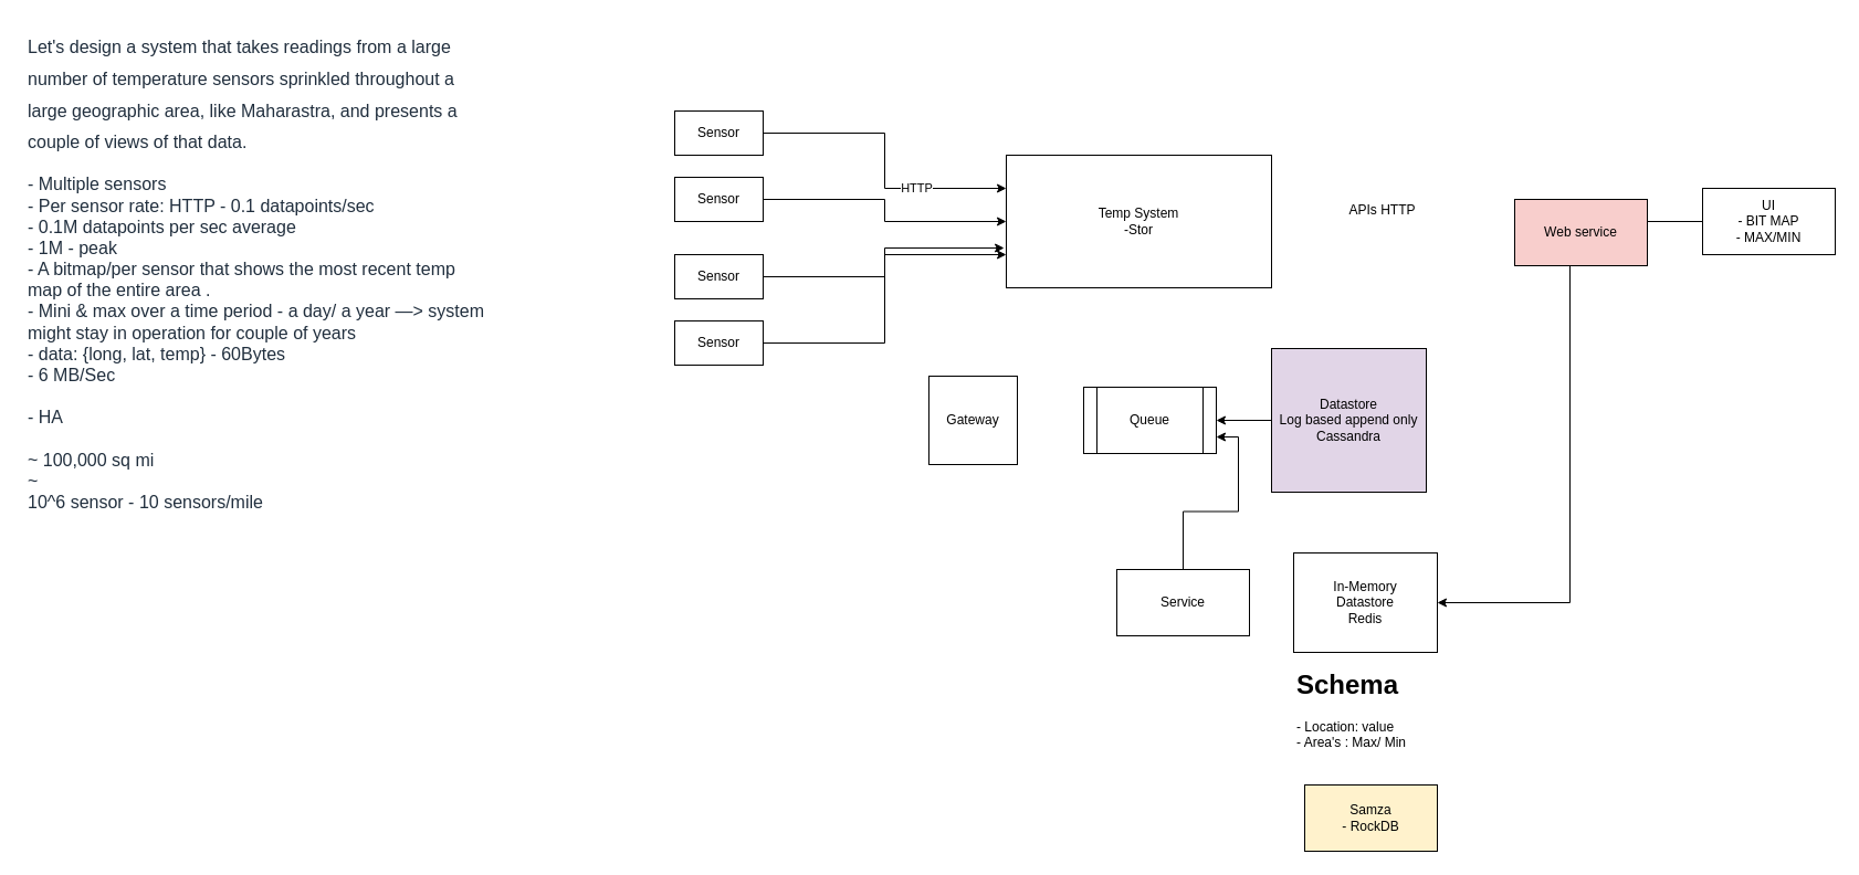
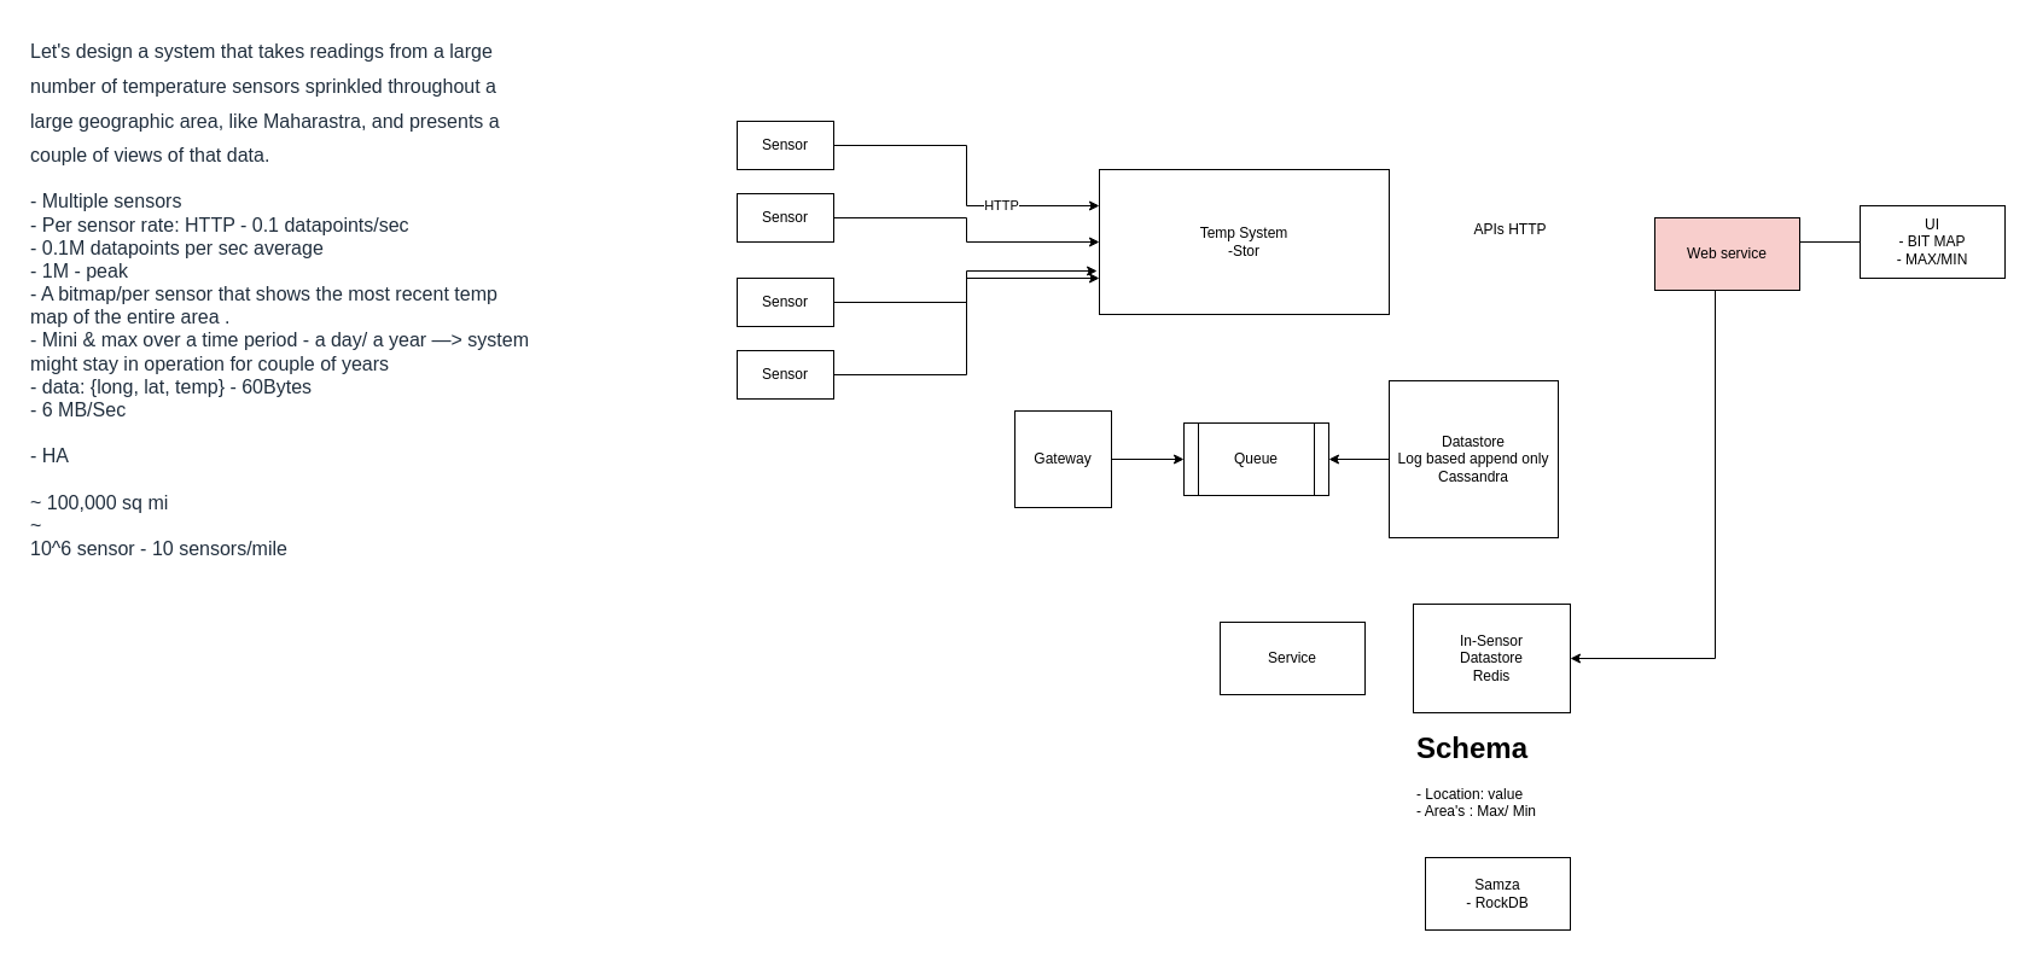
  <mxCell id="0" />
  <mxCell id="1" parent="0" />
  <mxCell id="2" value="&lt;h1&gt;&lt;span style=&quot;color: rgb(33 , 47 , 62) ; font-family: &amp;#34;ember&amp;#34; , , &amp;#34;blinkmacsystemfont&amp;#34; , &amp;#34;segoe ui&amp;#34; , &amp;#34;roboto&amp;#34; , &amp;#34;oxygen&amp;#34; , &amp;#34;ubuntu&amp;#34; , &amp;#34;cantarell&amp;#34; , &amp;#34;open sans&amp;#34; , &amp;#34;helvetica neue&amp;#34; , sans-serif ; font-size: 16px ; font-weight: 400&quot;&gt;Let's design a system that takes readings from a large number of temperature sensors sprinkled throughout a large geographic area, like Maharastra, and presents a couple of views of that data.&lt;/span&gt;&lt;br&gt;&lt;/h1&gt;&lt;div&gt;&lt;span style=&quot;color: rgb(33 , 47 , 62) ; font-family: &amp;#34;ember&amp;#34; , , &amp;#34;blinkmacsystemfont&amp;#34; , &amp;#34;segoe ui&amp;#34; , &amp;#34;roboto&amp;#34; , &amp;#34;oxygen&amp;#34; , &amp;#34;ubuntu&amp;#34; , &amp;#34;cantarell&amp;#34; , &amp;#34;open sans&amp;#34; , &amp;#34;helvetica neue&amp;#34; , sans-serif ; font-size: 16px ; font-weight: 400&quot;&gt;- Multiple sensors&lt;/span&gt;&lt;/div&gt;&lt;div&gt;&lt;span style=&quot;color: rgb(33 , 47 , 62) ; font-family: &amp;#34;ember&amp;#34; , , &amp;#34;blinkmacsystemfont&amp;#34; , &amp;#34;segoe ui&amp;#34; , &amp;#34;roboto&amp;#34; , &amp;#34;oxygen&amp;#34; , &amp;#34;ubuntu&amp;#34; , &amp;#34;cantarell&amp;#34; , &amp;#34;open sans&amp;#34; , &amp;#34;helvetica neue&amp;#34; , sans-serif ; font-size: 16px ; font-weight: 400&quot;&gt;- Per sensor rate: HTTP - 0.1 datapoints/sec&lt;/span&gt;&lt;/div&gt;&lt;div&gt;&lt;span style=&quot;color: rgb(33 , 47 , 62) ; font-family: &amp;#34;ember&amp;#34; , , &amp;#34;blinkmacsystemfont&amp;#34; , &amp;#34;segoe ui&amp;#34; , &amp;#34;roboto&amp;#34; , &amp;#34;oxygen&amp;#34; , &amp;#34;ubuntu&amp;#34; , &amp;#34;cantarell&amp;#34; , &amp;#34;open sans&amp;#34; , &amp;#34;helvetica neue&amp;#34; , sans-serif ; font-size: 16px ; font-weight: 400&quot;&gt;- 0.1M datapoints per sec average&lt;/span&gt;&lt;/div&gt;&lt;div&gt;&lt;span style=&quot;color: rgb(33 , 47 , 62) ; font-family: &amp;#34;ember&amp;#34; , , &amp;#34;blinkmacsystemfont&amp;#34; , &amp;#34;segoe ui&amp;#34; , &amp;#34;roboto&amp;#34; , &amp;#34;oxygen&amp;#34; , &amp;#34;ubuntu&amp;#34; , &amp;#34;cantarell&amp;#34; , &amp;#34;open sans&amp;#34; , &amp;#34;helvetica neue&amp;#34; , sans-serif ; font-size: 16px ; font-weight: 400&quot;&gt;- 1M - peak&lt;/span&gt;&lt;/div&gt;&lt;span style=&quot;color: rgb(33 , 47 , 62) ; font-family: &amp;#34;ember&amp;#34; , , &amp;#34;blinkmacsystemfont&amp;#34; , &amp;#34;segoe ui&amp;#34; , &amp;#34;roboto&amp;#34; , &amp;#34;oxygen&amp;#34; , &amp;#34;ubuntu&amp;#34; , &amp;#34;cantarell&amp;#34; , &amp;#34;open sans&amp;#34; , &amp;#34;helvetica neue&amp;#34; , sans-serif ; font-size: 16px&quot;&gt;- A bitmap/per sensor that shows the most recent temp map of the entire area . &lt;br&gt;- Mini &amp;amp; max over a time period - a day/ a year —&amp;gt; system might stay in operation for couple of years&lt;/span&gt;&lt;div&gt;&lt;span style=&quot;color: rgb(33 , 47 , 62) ; font-family: &amp;#34;ember&amp;#34; , , &amp;#34;blinkmacsystemfont&amp;#34; , &amp;#34;segoe ui&amp;#34; , &amp;#34;roboto&amp;#34; , &amp;#34;oxygen&amp;#34; , &amp;#34;ubuntu&amp;#34; , &amp;#34;cantarell&amp;#34; , &amp;#34;open sans&amp;#34; , &amp;#34;helvetica neue&amp;#34; , sans-serif ; font-size: 16px ; font-weight: 400&quot;&gt;- data: {long, lat, temp} - 60Bytes&lt;/span&gt;&lt;/div&gt;&lt;div&gt;&lt;span style=&quot;color: rgb(33 , 47 , 62) ; font-family: &amp;#34;ember&amp;#34; , , &amp;#34;blinkmacsystemfont&amp;#34; , &amp;#34;segoe ui&amp;#34; , &amp;#34;roboto&amp;#34; , &amp;#34;oxygen&amp;#34; , &amp;#34;ubuntu&amp;#34; , &amp;#34;cantarell&amp;#34; , &amp;#34;open sans&amp;#34; , &amp;#34;helvetica neue&amp;#34; , sans-serif ; font-size: 16px ; font-weight: 400&quot;&gt;- 6 MB/Sec&lt;/span&gt;&lt;/div&gt;&lt;div&gt;&lt;span style=&quot;color: rgb(33 , 47 , 62) ; font-family: &amp;#34;ember&amp;#34; , , &amp;#34;blinkmacsystemfont&amp;#34; , &amp;#34;segoe ui&amp;#34; , &amp;#34;roboto&amp;#34; , &amp;#34;oxygen&amp;#34; , &amp;#34;ubuntu&amp;#34; , &amp;#34;cantarell&amp;#34; , &amp;#34;open sans&amp;#34; , &amp;#34;helvetica neue&amp;#34; , sans-serif ; font-size: 16px ; font-weight: 400&quot;&gt;&lt;br&gt;&lt;/span&gt;&lt;/div&gt;&lt;div&gt;&lt;span style=&quot;color: rgb(33 , 47 , 62) ; font-family: &amp;#34;ember&amp;#34; , , &amp;#34;blinkmacsystemfont&amp;#34; , &amp;#34;segoe ui&amp;#34; , &amp;#34;roboto&amp;#34; , &amp;#34;oxygen&amp;#34; , &amp;#34;ubuntu&amp;#34; , &amp;#34;cantarell&amp;#34; , &amp;#34;open sans&amp;#34; , &amp;#34;helvetica neue&amp;#34; , sans-serif ; font-size: 16px ; font-weight: 400&quot;&gt;- HA&lt;/span&gt;&lt;/div&gt;&lt;div&gt;&lt;span style=&quot;color: rgb(33 , 47 , 62) ; font-family: &amp;#34;ember&amp;#34; , , &amp;#34;blinkmacsystemfont&amp;#34; , &amp;#34;segoe ui&amp;#34; , &amp;#34;roboto&amp;#34; , &amp;#34;oxygen&amp;#34; , &amp;#34;ubuntu&amp;#34; , &amp;#34;cantarell&amp;#34; , &amp;#34;open sans&amp;#34; , &amp;#34;helvetica neue&amp;#34; , sans-serif ; font-size: 16px ; font-weight: 400&quot;&gt;&lt;br&gt;&lt;/span&gt;&lt;/div&gt;&lt;div&gt;&lt;span style=&quot;color: rgb(33 , 47 , 62) ; font-family: &amp;#34;ember&amp;#34; , , &amp;#34;blinkmacsystemfont&amp;#34; , &amp;#34;segoe ui&amp;#34; , &amp;#34;roboto&amp;#34; , &amp;#34;oxygen&amp;#34; , &amp;#34;ubuntu&amp;#34; , &amp;#34;cantarell&amp;#34; , &amp;#34;open sans&amp;#34; , &amp;#34;helvetica neue&amp;#34; , sans-serif ; font-size: 16px&quot;&gt;~ 100,000 sq mi&lt;br&gt;~&amp;nbsp;&lt;/span&gt;&lt;/div&gt;&lt;div&gt;&lt;span style=&quot;color: rgb(33 , 47 , 62) ; font-family: &amp;#34;ember&amp;#34; , , &amp;#34;blinkmacsystemfont&amp;#34; , &amp;#34;segoe ui&amp;#34; , &amp;#34;roboto&amp;#34; , &amp;#34;oxygen&amp;#34; , &amp;#34;ubuntu&amp;#34; , &amp;#34;cantarell&amp;#34; , &amp;#34;open sans&amp;#34; , &amp;#34;helvetica neue&amp;#34; , sans-serif ; font-size: 16px&quot;&gt;10^6 sensor - 10 sensors/mile&lt;/span&gt;&lt;span style=&quot;color: rgb(33 , 47 , 62) ; font-family: &amp;#34;ember&amp;#34; , , &amp;#34;blinkmacsystemfont&amp;#34; , &amp;#34;segoe ui&amp;#34; , &amp;#34;roboto&amp;#34; , &amp;#34;oxygen&amp;#34; , &amp;#34;ubuntu&amp;#34; , &amp;#34;cantarell&amp;#34; , &amp;#34;open sans&amp;#34; , &amp;#34;helvetica neue&amp;#34; , sans-serif ; font-size: 16px ; font-weight: 400&quot;&gt;&lt;br&gt;&lt;/span&gt;&lt;/div&gt;&lt;div&gt;&lt;span style=&quot;color: rgb(33 , 47 , 62) ; font-family: &amp;#34;ember&amp;#34; , , &amp;#34;blinkmacsystemfont&amp;#34; , &amp;#34;segoe ui&amp;#34; , &amp;#34;roboto&amp;#34; , &amp;#34;oxygen&amp;#34; , &amp;#34;ubuntu&amp;#34; , &amp;#34;cantarell&amp;#34; , &amp;#34;open sans&amp;#34; , &amp;#34;helvetica neue&amp;#34; , sans-serif ; font-size: 16px&quot;&gt;&lt;br&gt;&lt;/span&gt;&lt;/div&gt;&lt;div&gt;&lt;span style=&quot;color: rgb(33 , 47 , 62) ; font-family: &amp;#34;ember&amp;#34; , , &amp;#34;blinkmacsystemfont&amp;#34; , &amp;#34;segoe ui&amp;#34; , &amp;#34;roboto&amp;#34; , &amp;#34;oxygen&amp;#34; , &amp;#34;ubuntu&amp;#34; , &amp;#34;cantarell&amp;#34; , &amp;#34;open sans&amp;#34; , &amp;#34;helvetica neue&amp;#34; , sans-serif ; font-size: 16px&quot;&gt;&lt;br&gt;&lt;/span&gt;&lt;/div&gt;" style="text;html=1;strokeColor=none;fillColor=none;spacing=5;spacingTop=-20;whiteSpace=wrap;overflow=hidden;rounded=0;" vertex="1" parent="1"><mxGeometry x="20" y="20" width="430" height="530" as="geometry" /></mxCell>
  <mxCell id="3" style="edgeStyle=orthogonalEdgeStyle;rounded=0;orthogonalLoop=1;jettySize=auto;html=1;entryX=0;entryY=0.25;entryDx=0;entryDy=0;" edge="1" parent="1" source="5" target="12"><mxGeometry relative="1" as="geometry" /></mxCell>
  <mxCell id="4" value="HTTP" style="edgeLabel;html=1;align=center;verticalAlign=middle;resizable=0;points=[];" vertex="1" connectable="0" parent="3"><mxGeometry x="0.393" y="1" relative="1" as="geometry"><mxPoint as="offset" /></mxGeometry></mxCell>
  <mxCell id="5" value="Sensor" style="rounded=0;whiteSpace=wrap;html=1;" vertex="1" parent="1"><mxGeometry x="610" y="100" width="80" height="40" as="geometry" /></mxCell>
  <mxCell id="6" style="edgeStyle=orthogonalEdgeStyle;rounded=0;orthogonalLoop=1;jettySize=auto;html=1;entryX=0;entryY=0.5;entryDx=0;entryDy=0;" edge="1" parent="1" source="7" target="12"><mxGeometry relative="1" as="geometry" /></mxCell>
  <mxCell id="7" value="Sensor" style="rounded=0;whiteSpace=wrap;html=1;" vertex="1" parent="1"><mxGeometry x="610" y="160" width="80" height="40" as="geometry" /></mxCell>
  <mxCell id="8" style="edgeStyle=orthogonalEdgeStyle;rounded=0;orthogonalLoop=1;jettySize=auto;html=1;entryX=-0.008;entryY=0.7;entryDx=0;entryDy=0;entryPerimeter=0;" edge="1" parent="1" source="9" target="12"><mxGeometry relative="1" as="geometry" /></mxCell>
  <mxCell id="9" value="Sensor" style="rounded=0;whiteSpace=wrap;html=1;" vertex="1" parent="1"><mxGeometry x="610" y="230" width="80" height="40" as="geometry" /></mxCell>
  <mxCell id="10" style="edgeStyle=orthogonalEdgeStyle;rounded=0;orthogonalLoop=1;jettySize=auto;html=1;entryX=0;entryY=0.75;entryDx=0;entryDy=0;" edge="1" parent="1" source="11" target="12"><mxGeometry relative="1" as="geometry" /></mxCell>
  <mxCell id="11" value="Sensor" style="rounded=0;whiteSpace=wrap;html=1;" vertex="1" parent="1"><mxGeometry x="610" y="290" width="80" height="40" as="geometry" /></mxCell>
  <mxCell id="12" value="Temp System&lt;br&gt;-Stor" style="rounded=0;whiteSpace=wrap;html=1;" vertex="1" parent="1"><mxGeometry x="910" y="140" width="240" height="120" as="geometry" /></mxCell>
  <mxCell id="13" style="edgeStyle=orthogonalEdgeStyle;rounded=0;orthogonalLoop=1;jettySize=auto;html=1;entryX=1;entryY=0.5;entryDx=0;entryDy=0;" edge="1" parent="1" source="14" target="22"><mxGeometry relative="1" as="geometry" /></mxCell>
  <mxCell id="14" value="UI&lt;br&gt;- BIT MAP&lt;br&gt;- MAX/MIN" style="rounded=0;whiteSpace=wrap;html=1;" vertex="1" parent="1"><mxGeometry x="1540" y="170" width="120" height="60" as="geometry" /></mxCell>
  <mxCell id="15" value="APIs HTTP" style="text;html=1;align=center;verticalAlign=middle;resizable=0;points=[];autosize=1;strokeColor=none;fillColor=none;" vertex="1" parent="1"><mxGeometry x="1210" y="180" width="80" height="20" as="geometry" /></mxCell>
+ <mxCell id="16" style="edgeStyle=orthogonalEdgeStyle;rounded=0;orthogonalLoop=1;jettySize=auto;html=1;" edge="1" parent="1" source="17" target="20"><mxGeometry relative="1" as="geometry" /></mxCell>
  <mxCell id="17" value="Gateway" style="rounded=0;whiteSpace=wrap;html=1;" vertex="1" parent="1"><mxGeometry x="840" y="340" width="80" height="80" as="geometry" /></mxCell>
  <mxCell id="18" style="edgeStyle=orthogonalEdgeStyle;rounded=0;orthogonalLoop=1;jettySize=auto;html=1;entryX=1;entryY=0.5;entryDx=0;entryDy=0;" edge="1" parent="1" source="19" target="20"><mxGeometry relative="1" as="geometry" /></mxCell>
- <mxCell id="19" value="Datastore&lt;br&gt;Log based append only&lt;br&gt;Cassandra" style="rounded=0;whiteSpace=wrap;html=1;fillColor=#e1d5e7;" vertex="1" parent="1"><mxGeometry x="1150" y="315" width="140" height="130" as="geometry" /></mxCell>
+ <mxCell id="19" value="Datastore&lt;br&gt;Log based append only&lt;br&gt;Cassandra" style="rounded=0;whiteSpace=wrap;html=1;" vertex="1" parent="1"><mxGeometry x="1150" y="315" width="140" height="130" as="geometry" /></mxCell>
  <mxCell id="20" value="Queue" style="shape=process;whiteSpace=wrap;html=1;backgroundOutline=1;" vertex="1" parent="1"><mxGeometry x="980" y="350" width="120" height="60" as="geometry" /></mxCell>
- <mxCell id="21" style="edgeStyle=orthogonalEdgeStyle;rounded=0;orthogonalLoop=1;jettySize=auto;html=1;entryX=1;entryY=0.75;entryDx=0;entryDy=0;exitX=0.5;exitY=0;exitDx=0;exitDy=0;" edge="1" parent="1" source="24" target="20"><mxGeometry relative="1" as="geometry" /></mxCell>
- <mxCell id="22" value="In-Memory&lt;br&gt;Datastore&lt;br&gt;Redis" style="rounded=0;whiteSpace=wrap;html=1;" vertex="1" parent="1"><mxGeometry x="1170" y="500" width="130" height="90" as="geometry" /></mxCell>
+ <mxCell id="22" value="In-Sensor&lt;br&gt;Datastore&lt;br&gt;Redis" style="rounded=0;whiteSpace=wrap;html=1;" vertex="1" parent="1"><mxGeometry x="1170" y="500" width="130" height="90" as="geometry" /></mxCell>
  <mxCell id="23" value="&lt;h1&gt;Schema&lt;/h1&gt;&lt;div&gt;- Location: value&lt;/div&gt;&lt;div&gt;- Area's : Max/ Min&lt;/div&gt;" style="text;html=1;strokeColor=none;fillColor=none;spacing=5;spacingTop=-20;whiteSpace=wrap;overflow=hidden;rounded=0;" vertex="1" parent="1"><mxGeometry x="1167.5" y="600" width="165" height="105" as="geometry" /></mxCell>
  <mxCell id="24" value="Service" style="rounded=0;whiteSpace=wrap;html=1;" vertex="1" parent="1"><mxGeometry x="1010" y="515" width="120" height="60" as="geometry" /></mxCell>
- <mxCell id="25" value="Samza&lt;br&gt;- RockDB" style="rounded=0;whiteSpace=wrap;html=1;fillColor=#fff2cc;" vertex="1" parent="1"><mxGeometry x="1180" y="710" width="120" height="60" as="geometry" /></mxCell>
+ <mxCell id="25" value="Samza&lt;br&gt;- RockDB" style="rounded=0;whiteSpace=wrap;html=1;" vertex="1" parent="1"><mxGeometry x="1180" y="710" width="120" height="60" as="geometry" /></mxCell>
  <mxCell id="26" value="Web service" style="rounded=0;whiteSpace=wrap;html=1;fillColor=#f8cecc;" vertex="1" parent="1"><mxGeometry x="1370" y="180" width="120" height="60" as="geometry" /></mxCell>
